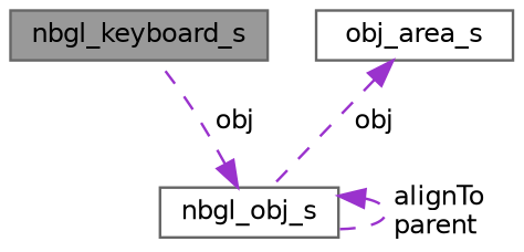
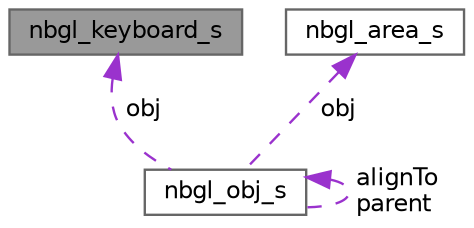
  digraph {
    node [color=gray40 fillcolor=white fontname=Helvetica fontsize=10 shape=box style=filled]
    edge [color=darkorchid3 dir=back fontname=Helvetica fontsize=10 labelfontname=Helvetica labelfontsize=10 style=dashed]
    n1 [fillcolor=grey60 fontcolor=black height=0.2 label=nbgl_keyboard_s width=0.4]
    n2 [height=0.2 label=nbgl_obj_s width=0.4]
-   n3 [height=0.2 label=obj_area_s width=0.4]
-   n2 -> n1 [label=" obj"]
+   n3 [height=0.2 label=nbgl_area_s width=0.4]
+   n1 -> n2 [label=" obj"]
    n2 -> n2 [label=" alignTo\nparent"]
    n3 -> n2 [label=" obj"]
  }
